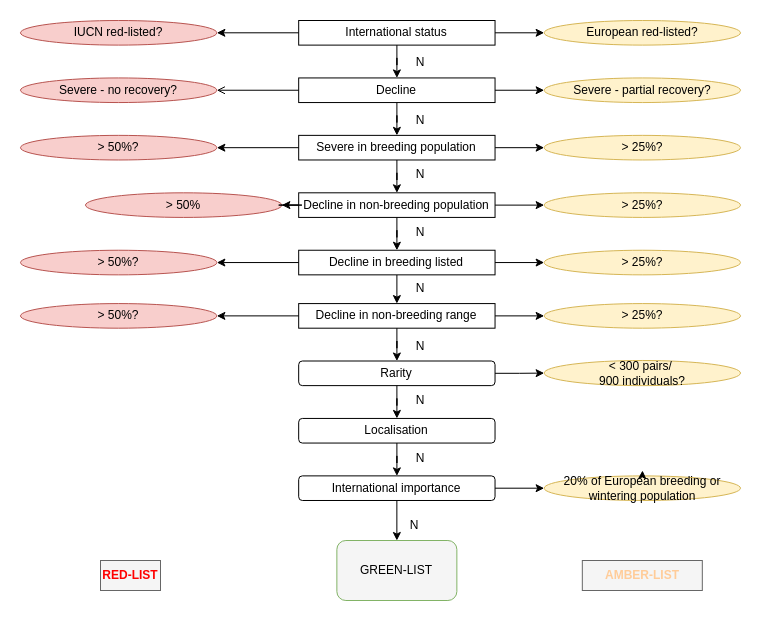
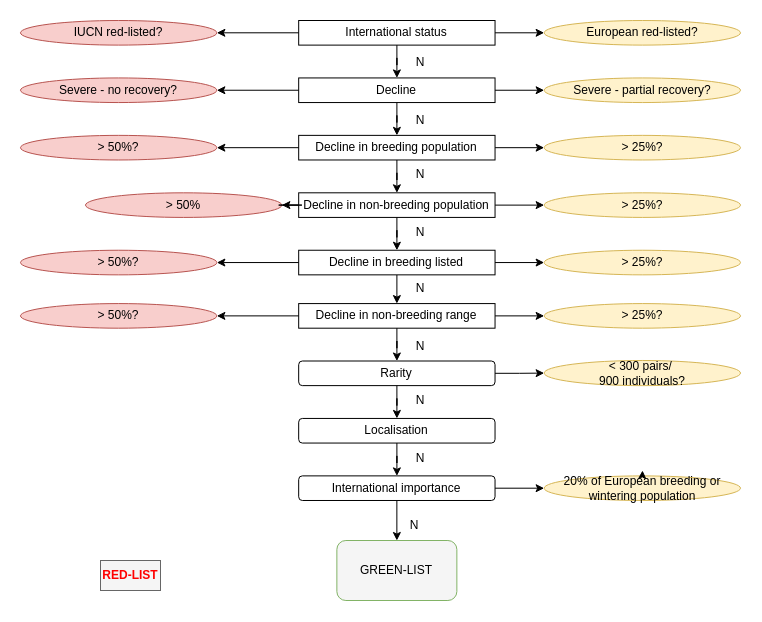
  <mxCell id="0" />
  <mxCell id="1" parent="0" />
  <mxCell id="2" value="" style="group" parent="1" vertex="1" connectable="0"><mxGeometry x="20" y="20" width="720" height="480" as="geometry" /></mxCell>
  <mxCell id="3" value="International status" style="rounded=0;whiteSpace=wrap;html=1;" parent="2" vertex="1"><mxGeometry x="278.182" width="196.364" height="24.615" as="geometry" /></mxCell>
  <mxCell id="4" value="Decline" style="rounded=0;whiteSpace=wrap;html=1;" parent="2" vertex="1"><mxGeometry x="278.182" y="57.436" width="196.364" height="24.615" as="geometry" /></mxCell>
  <mxCell id="5" value="" style="edgeStyle=orthogonalEdgeStyle;rounded=0;orthogonalLoop=1;jettySize=auto;html=1;" parent="2" source="3" target="4" edge="1"><mxGeometry relative="1" as="geometry" /></mxCell>
- <mxCell id="6" value="Severe in breeding population" style="rounded=0;whiteSpace=wrap;html=1;" parent="2" vertex="1"><mxGeometry x="278.182" y="114.872" width="196.364" height="24.615" as="geometry" /></mxCell>
+ <mxCell id="6" value="Decline in breeding population" style="rounded=0;whiteSpace=wrap;html=1;" parent="2" vertex="1"><mxGeometry x="278.182" y="114.872" width="196.364" height="24.615" as="geometry" /></mxCell>
  <mxCell id="7" value="" style="edgeStyle=orthogonalEdgeStyle;rounded=0;orthogonalLoop=1;jettySize=auto;html=1;" parent="2" source="4" target="6" edge="1"><mxGeometry relative="1" as="geometry" /></mxCell>
  <mxCell id="8" value="Decline in non-breeding population" style="rounded=0;whiteSpace=wrap;html=1;" parent="2" vertex="1"><mxGeometry x="278.182" y="172.308" width="196.364" height="24.615" as="geometry" /></mxCell>
  <mxCell id="9" value="" style="edgeStyle=orthogonalEdgeStyle;rounded=0;orthogonalLoop=1;jettySize=auto;html=1;" parent="2" source="6" target="8" edge="1"><mxGeometry relative="1" as="geometry" /></mxCell>
  <mxCell id="10" value="" style="edgeStyle=orthogonalEdgeStyle;rounded=0;orthogonalLoop=1;jettySize=auto;html=1;" parent="2" source="11" edge="1"><mxGeometry relative="1" as="geometry"><mxPoint x="376.364" y="283.077" as="targetPoint" /></mxGeometry></mxCell>
  <mxCell id="11" value="Decline in breeding listed" style="rounded=0;whiteSpace=wrap;html=1;" parent="2" vertex="1"><mxGeometry x="278.182" y="229.744" width="196.364" height="24.615" as="geometry" /></mxCell>
  <mxCell id="12" value="" style="edgeStyle=orthogonalEdgeStyle;rounded=0;orthogonalLoop=1;jettySize=auto;html=1;" parent="2" source="8" target="11" edge="1"><mxGeometry relative="1" as="geometry" /></mxCell>
  <mxCell id="13" value="Decline in non-breeding range" style="whiteSpace=wrap;html=1;" parent="2" vertex="1"><mxGeometry x="278.182" y="283.077" width="196.364" height="24.615" as="geometry" /></mxCell>
  <mxCell id="14" value="Rarity" style="rounded=1;whiteSpace=wrap;html=1;" parent="2" vertex="1"><mxGeometry x="278.182" y="340.513" width="196.364" height="24.615" as="geometry" /></mxCell>
  <mxCell id="15" value="" style="edgeStyle=orthogonalEdgeStyle;rounded=0;orthogonalLoop=1;jettySize=auto;html=1;" parent="2" source="13" target="14" edge="1"><mxGeometry relative="1" as="geometry" /></mxCell>
  <mxCell id="16" value="Localisation" style="rounded=1;whiteSpace=wrap;html=1;" parent="2" vertex="1"><mxGeometry x="278.182" y="397.949" width="196.364" height="24.615" as="geometry" /></mxCell>
  <mxCell id="17" value="" style="edgeStyle=orthogonalEdgeStyle;rounded=0;orthogonalLoop=1;jettySize=auto;html=1;" parent="2" source="14" target="16" edge="1"><mxGeometry relative="1" as="geometry" /></mxCell>
  <mxCell id="18" value="International importance" style="rounded=1;whiteSpace=wrap;html=1;" parent="2" vertex="1"><mxGeometry x="278.182" y="455.385" width="196.364" height="24.615" as="geometry" /></mxCell>
  <mxCell id="19" value="" style="edgeStyle=orthogonalEdgeStyle;rounded=0;orthogonalLoop=1;jettySize=auto;html=1;" parent="2" source="16" target="18" edge="1"><mxGeometry relative="1" as="geometry" /></mxCell>
  <mxCell id="20" value="Severe - partial recovery?" style="ellipse;whiteSpace=wrap;html=1;rounded=0;fillColor=#fff2cc;strokeColor=#d6b656;" parent="2" vertex="1"><mxGeometry x="523.636" y="57.436" width="196.364" height="24.615" as="geometry" /></mxCell>
  <mxCell id="21" value="" style="edgeStyle=orthogonalEdgeStyle;rounded=0;orthogonalLoop=1;jettySize=auto;html=1;" parent="2" source="4" target="20" edge="1"><mxGeometry relative="1" as="geometry" /></mxCell>
  <mxCell id="22" value="Severe - no recovery?" style="ellipse;whiteSpace=wrap;html=1;rounded=0;fillColor=#f8cecc;strokeColor=#b85450;" parent="2" vertex="1"><mxGeometry y="57.436" width="196.364" height="24.615" as="geometry" /></mxCell>
- <mxCell id="23" value="" style="edgeStyle=orthogonalEdgeStyle;rounded=0;orthogonalLoop=1;jettySize=auto;html=1;endArrow=open;" parent="2" source="4" target="22" edge="1"><mxGeometry relative="1" as="geometry" /></mxCell>
+ <mxCell id="23" value="" style="edgeStyle=orthogonalEdgeStyle;rounded=0;orthogonalLoop=1;jettySize=auto;html=1;" parent="2" source="4" target="22" edge="1"><mxGeometry relative="1" as="geometry" /></mxCell>
  <mxCell id="24" value="&amp;gt; 25%?" style="ellipse;whiteSpace=wrap;html=1;rounded=0;fillColor=#fff2cc;strokeColor=#d6b656;" parent="2" vertex="1"><mxGeometry x="523.636" y="114.872" width="196.364" height="24.615" as="geometry" /></mxCell>
  <mxCell id="25" value="" style="edgeStyle=orthogonalEdgeStyle;rounded=0;orthogonalLoop=1;jettySize=auto;html=1;" parent="2" source="6" target="24" edge="1"><mxGeometry relative="1" as="geometry" /></mxCell>
  <mxCell id="26" value="&amp;gt; 50%?" style="ellipse;whiteSpace=wrap;html=1;rounded=0;fillColor=#f8cecc;strokeColor=#b85450;" parent="2" vertex="1"><mxGeometry y="114.872" width="196.364" height="24.615" as="geometry" /></mxCell>
  <mxCell id="27" value="" style="edgeStyle=orthogonalEdgeStyle;rounded=0;orthogonalLoop=1;jettySize=auto;html=1;" parent="2" source="6" target="26" edge="1"><mxGeometry relative="1" as="geometry" /></mxCell>
  <mxCell id="28" value="&amp;gt; 25%?" style="ellipse;whiteSpace=wrap;html=1;rounded=0;fillColor=#fff2cc;strokeColor=#d6b656;" parent="2" vertex="1"><mxGeometry x="523.636" y="172.308" width="196.364" height="24.615" as="geometry" /></mxCell>
  <mxCell id="29" value="" style="edgeStyle=orthogonalEdgeStyle;rounded=0;orthogonalLoop=1;jettySize=auto;html=1;" parent="2" source="8" target="28" edge="1"><mxGeometry relative="1" as="geometry" /></mxCell>
  <mxCell id="30" value="&amp;gt; 50%" style="ellipse;whiteSpace=wrap;html=1;rounded=0;fillColor=#f8cecc;strokeColor=#b85450;" parent="2" vertex="1"><mxGeometry x="65" y="172.308" width="196.364" height="24.615" as="geometry" /></mxCell>
  <mxCell id="31" value="" style="edgeStyle=orthogonalEdgeStyle;rounded=0;orthogonalLoop=1;jettySize=auto;html=1;" parent="2" source="8" target="30" edge="1"><mxGeometry relative="1" as="geometry" /></mxCell>
  <mxCell id="32" value="&amp;gt; 25%?" style="ellipse;whiteSpace=wrap;html=1;rounded=0;fillColor=#fff2cc;strokeColor=#d6b656;" parent="2" vertex="1"><mxGeometry x="523.636" y="229.744" width="196.364" height="24.615" as="geometry" /></mxCell>
  <mxCell id="33" value="" style="edgeStyle=orthogonalEdgeStyle;rounded=0;orthogonalLoop=1;jettySize=auto;html=1;" parent="2" source="11" target="32" edge="1"><mxGeometry relative="1" as="geometry" /></mxCell>
  <mxCell id="34" value="&amp;gt; 50%?" style="ellipse;whiteSpace=wrap;html=1;rounded=0;fillColor=#f8cecc;strokeColor=#b85450;" parent="2" vertex="1"><mxGeometry y="229.744" width="196.364" height="24.615" as="geometry" /></mxCell>
  <mxCell id="35" value="" style="edgeStyle=orthogonalEdgeStyle;rounded=0;orthogonalLoop=1;jettySize=auto;html=1;" parent="2" source="11" target="34" edge="1"><mxGeometry relative="1" as="geometry" /></mxCell>
  <mxCell id="36" value="&amp;gt; 25%?" style="ellipse;whiteSpace=wrap;html=1;fillColor=#fff2cc;strokeColor=#d6b656;" parent="2" vertex="1"><mxGeometry x="523.636" y="283.077" width="196.364" height="24.615" as="geometry" /></mxCell>
  <mxCell id="37" value="" style="edgeStyle=orthogonalEdgeStyle;rounded=0;orthogonalLoop=1;jettySize=auto;html=1;" parent="2" source="13" target="36" edge="1"><mxGeometry relative="1" as="geometry" /></mxCell>
  <mxCell id="38" value="&amp;gt; 50%?" style="ellipse;whiteSpace=wrap;html=1;fillColor=#f8cecc;strokeColor=#b85450;" parent="2" vertex="1"><mxGeometry y="283.077" width="196.364" height="24.615" as="geometry" /></mxCell>
  <mxCell id="39" value="" style="edgeStyle=orthogonalEdgeStyle;rounded=0;orthogonalLoop=1;jettySize=auto;html=1;" parent="2" source="13" target="38" edge="1"><mxGeometry relative="1" as="geometry" /></mxCell>
  <mxCell id="40" value="&amp;lt; 300 pairs/&amp;nbsp;&lt;br&gt;900 individuals?" style="ellipse;whiteSpace=wrap;html=1;rounded=1;fillColor=#fff2cc;strokeColor=#d6b656;" parent="2" vertex="1"><mxGeometry x="523.64" y="340" width="196.36" height="25.13" as="geometry" /></mxCell>
  <mxCell id="41" value="" style="edgeStyle=orthogonalEdgeStyle;rounded=0;orthogonalLoop=1;jettySize=auto;html=1;" parent="2" source="14" target="40" edge="1"><mxGeometry relative="1" as="geometry" /></mxCell>
  <mxCell id="42" value="" style="edgeStyle=orthogonalEdgeStyle;rounded=0;orthogonalLoop=1;jettySize=auto;html=1;" parent="2" source="18" target="55" edge="1"><mxGeometry relative="1" as="geometry" /></mxCell>
  <mxCell id="43" value="IUCN red-listed?" style="ellipse;whiteSpace=wrap;html=1;rounded=0;fillColor=#f8cecc;strokeColor=#b85450;" parent="2" vertex="1"><mxGeometry width="196.364" height="24.615" as="geometry" /></mxCell>
  <mxCell id="44" value="" style="edgeStyle=orthogonalEdgeStyle;rounded=0;orthogonalLoop=1;jettySize=auto;html=1;" parent="2" source="3" target="43" edge="1"><mxGeometry relative="1" as="geometry" /></mxCell>
  <mxCell id="45" value="European red-listed?" style="ellipse;whiteSpace=wrap;html=1;rounded=0;fillColor=#fff2cc;strokeColor=#d6b656;" parent="2" vertex="1"><mxGeometry x="523.636" width="196.364" height="24.615" as="geometry" /></mxCell>
  <mxCell id="46" value="" style="edgeStyle=orthogonalEdgeStyle;rounded=0;orthogonalLoop=1;jettySize=auto;html=1;" parent="2" source="3" target="45" edge="1"><mxGeometry relative="1" as="geometry" /></mxCell>
  <mxCell id="47" value="N" style="text;html=1;strokeColor=none;fillColor=none;align=center;verticalAlign=middle;whiteSpace=wrap;rounded=0;" vertex="1" parent="2"><mxGeometry x="370" y="27.44" width="60" height="30" as="geometry" /></mxCell>
  <mxCell id="48" value="N" style="text;html=1;strokeColor=none;fillColor=none;align=center;verticalAlign=middle;whiteSpace=wrap;rounded=0;" vertex="1" parent="2"><mxGeometry x="370" y="422.56" width="60" height="30" as="geometry" /></mxCell>
  <mxCell id="49" value="N" style="text;html=1;strokeColor=none;fillColor=none;align=center;verticalAlign=middle;whiteSpace=wrap;rounded=0;" vertex="1" parent="2"><mxGeometry x="370" y="365.13" width="60" height="30" as="geometry" /></mxCell>
  <mxCell id="50" value="N" style="text;html=1;strokeColor=none;fillColor=none;align=center;verticalAlign=middle;whiteSpace=wrap;rounded=0;" vertex="1" parent="2"><mxGeometry x="370" y="310.51" width="60" height="30" as="geometry" /></mxCell>
  <mxCell id="51" value="N" style="text;html=1;strokeColor=none;fillColor=none;align=center;verticalAlign=middle;whiteSpace=wrap;rounded=0;" vertex="1" parent="2"><mxGeometry x="370" y="253.08" width="60" height="30" as="geometry" /></mxCell>
  <mxCell id="52" value="N" style="text;html=1;strokeColor=none;fillColor=none;align=center;verticalAlign=middle;whiteSpace=wrap;rounded=0;" vertex="1" parent="2"><mxGeometry x="370" y="196.92" width="60" height="30" as="geometry" /></mxCell>
  <mxCell id="53" value="N" style="text;html=1;strokeColor=none;fillColor=none;align=center;verticalAlign=middle;whiteSpace=wrap;rounded=0;" vertex="1" parent="2"><mxGeometry x="370" y="139.49" width="60" height="30" as="geometry" /></mxCell>
  <mxCell id="54" value="N" style="text;html=1;strokeColor=none;fillColor=none;align=center;verticalAlign=middle;whiteSpace=wrap;rounded=0;" vertex="1" parent="2"><mxGeometry x="370" y="84.87" width="60" height="30" as="geometry" /></mxCell>
  <mxCell id="55" value="20% of European breeding or wintering population" style="ellipse;whiteSpace=wrap;html=1;rounded=1;fillColor=#fff2cc;strokeColor=#d6b656;" parent="2" vertex="1"><mxGeometry x="523.636" y="455.385" width="196.364" height="24.615" as="geometry" /></mxCell>
  <mxCell id="56" value="&lt;font color=&quot;#ff0000&quot;&gt;&lt;b&gt;RED-LIST&lt;/b&gt;&lt;/font&gt;" style="text;html=1;strokeColor=#666666;fillColor=#f5f5f5;align=center;verticalAlign=middle;whiteSpace=wrap;rounded=0;fontColor=#333333;" parent="1" vertex="1"><mxGeometry x="100" y="560" width="60" height="30" as="geometry" /></mxCell>
  <mxCell id="57" style="edgeStyle=orthogonalEdgeStyle;rounded=0;orthogonalLoop=1;jettySize=auto;html=1;exitX=0.5;exitY=0;exitDx=0;exitDy=0;" edge="1" parent="1" source="55"><mxGeometry relative="1" as="geometry"><mxPoint x="642" y="470" as="targetPoint" /></mxGeometry></mxCell>
  <mxCell id="58" value="GREEN-LIST" style="whiteSpace=wrap;html=1;rounded=1;fillColor=#f5f5f5;strokeColor=#82b366;" vertex="1" parent="1"><mxGeometry x="336.364" y="539.998" width="120" height="60" as="geometry" /></mxCell>
  <mxCell id="59" value="" style="edgeStyle=orthogonalEdgeStyle;rounded=0;orthogonalLoop=1;jettySize=auto;html=1;" edge="1" parent="1" source="18" target="58"><mxGeometry relative="1" as="geometry" /></mxCell>
  <mxCell id="60" value="N" style="text;html=1;strokeColor=none;fillColor=none;align=center;verticalAlign=middle;whiteSpace=wrap;rounded=0;" vertex="1" parent="1"><mxGeometry x="384" y="510" width="60" height="30" as="geometry" /></mxCell>
- <mxCell id="61" value="&lt;font color=&quot;#ffcc99&quot;&gt;&lt;b&gt;AMBER-LIST&lt;/b&gt;&lt;/font&gt;" style="text;html=1;strokeColor=#666666;fillColor=#f5f5f5;align=center;verticalAlign=middle;whiteSpace=wrap;rounded=0;fontColor=#333333;" parent="1" vertex="1"><mxGeometry x="581.82" y="560" width="120" height="30" as="geometry" /></mxCell>
